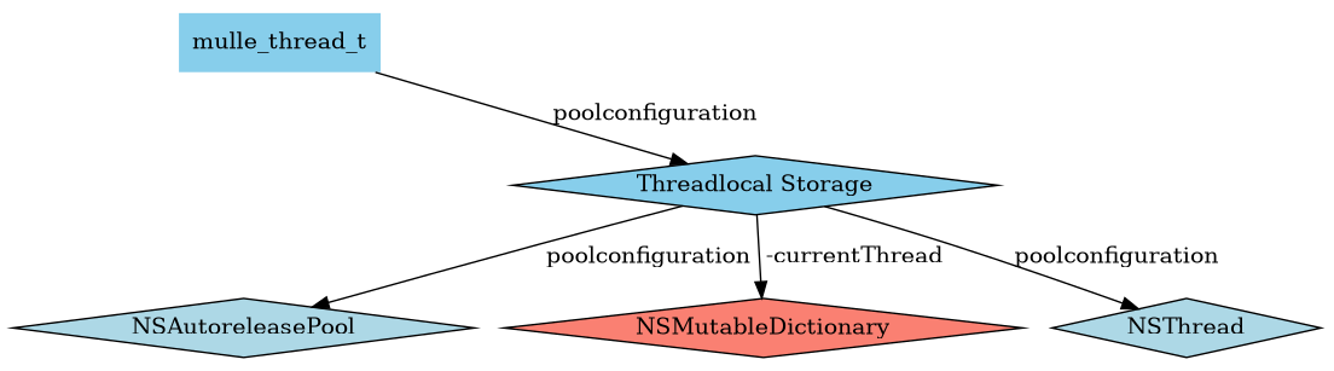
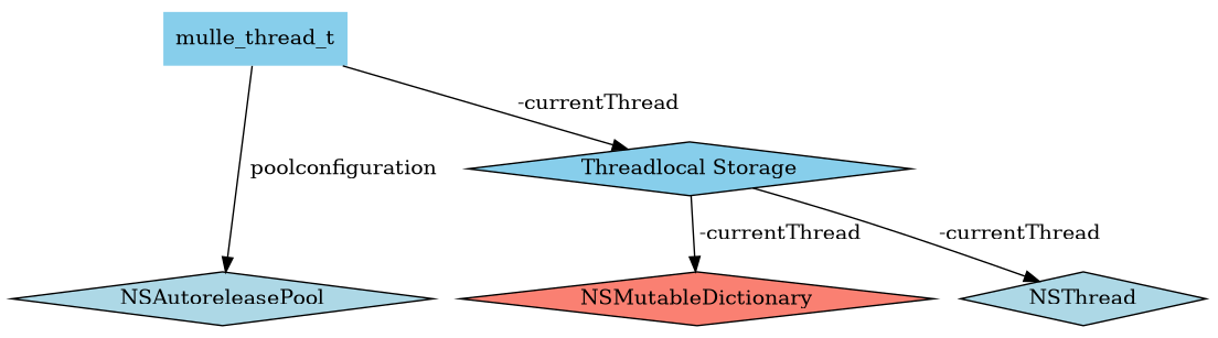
  digraph {
    node [color=black fillcolor=skyblue shape=diamond style=filled]
    mulle_thread_t [color=purple shape=none]
    "Threadlocal Storage"
    NSThread [fillcolor=lightblue]
    NSAutoreleasePool [fillcolor=lightblue]
    NSMutableDictionary [fillcolor=salmon]
-   mulle_thread_t -> "Threadlocal Storage" [label=" poolconfiguration"]
-   "Threadlocal Storage" -> NSThread [label=" poolconfiguration"]
-   "Threadlocal Storage" -> NSAutoreleasePool [label=" poolconfiguration"]
+   mulle_thread_t -> "Threadlocal Storage" [label=" -currentThread"]
+   "Threadlocal Storage" -> NSThread [label=" -currentThread"]
+   mulle_thread_t -> NSAutoreleasePool [label=" poolconfiguration"]
    "Threadlocal Storage" -> NSMutableDictionary [label=" -currentThread"]
  }
